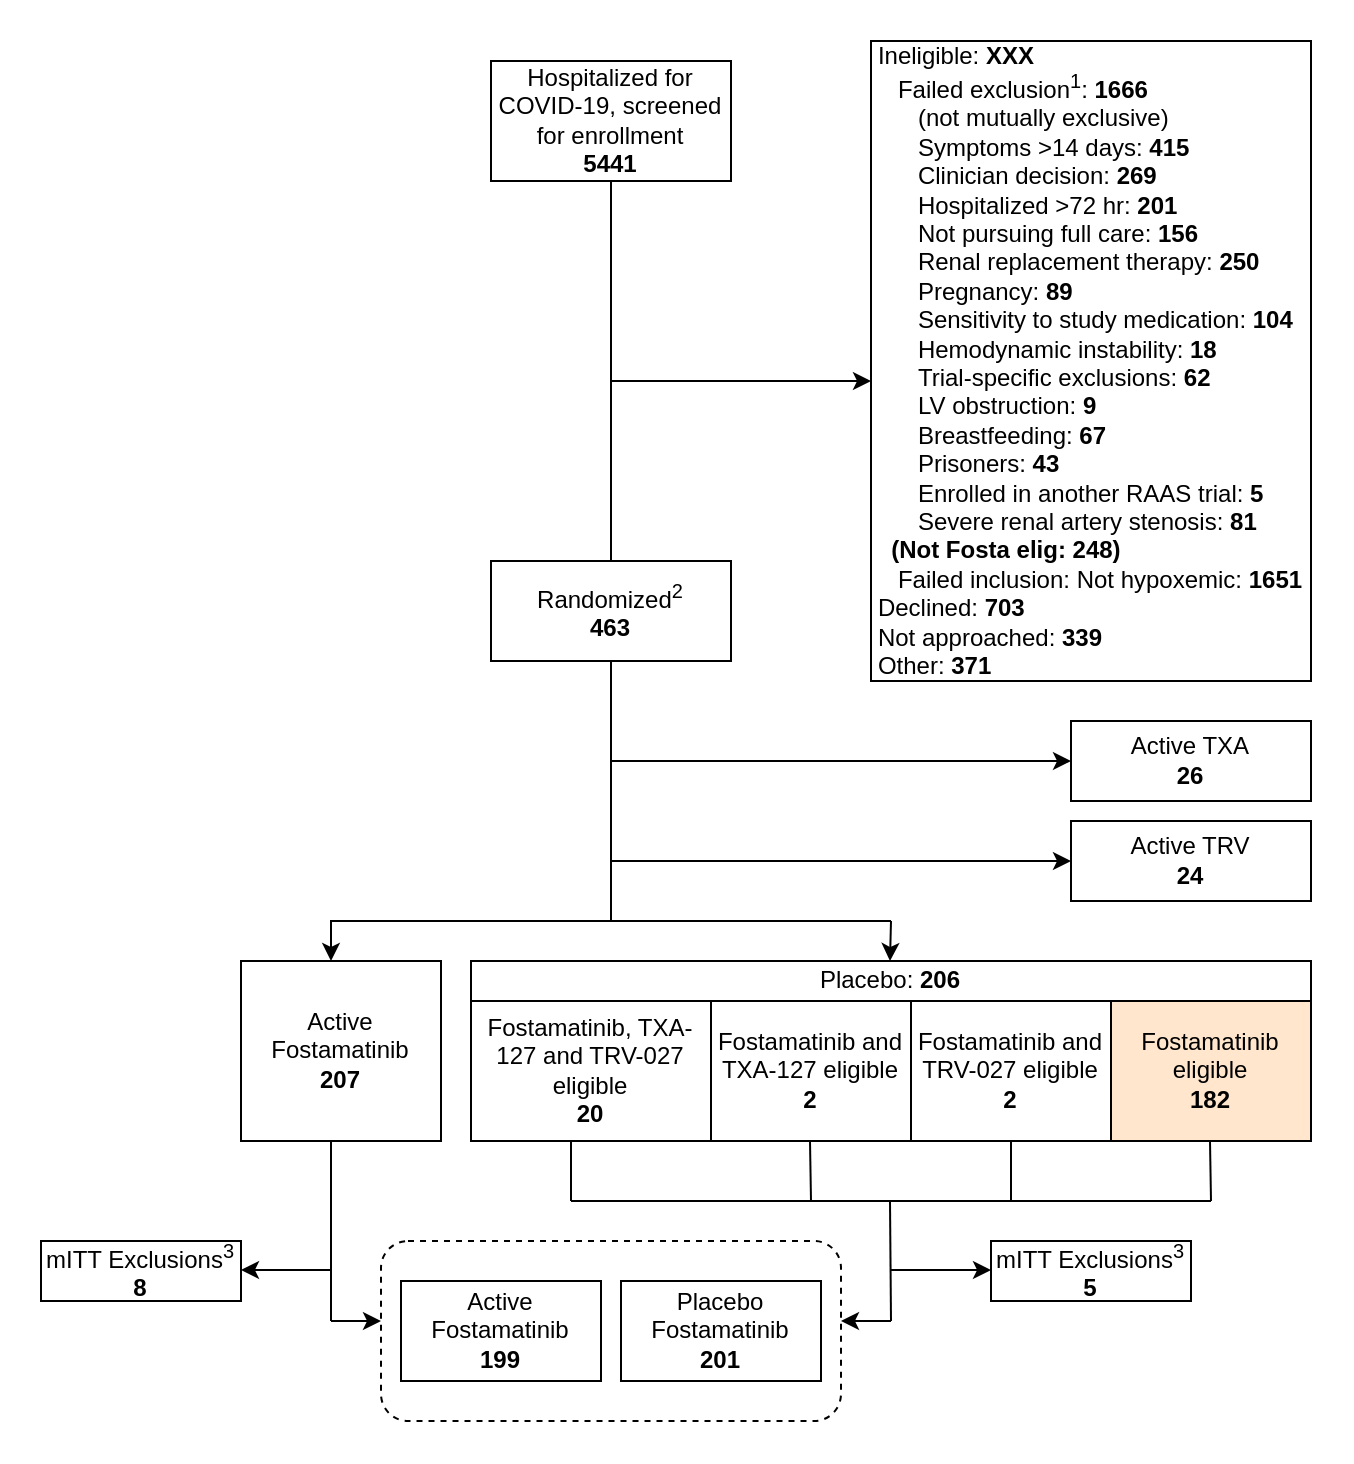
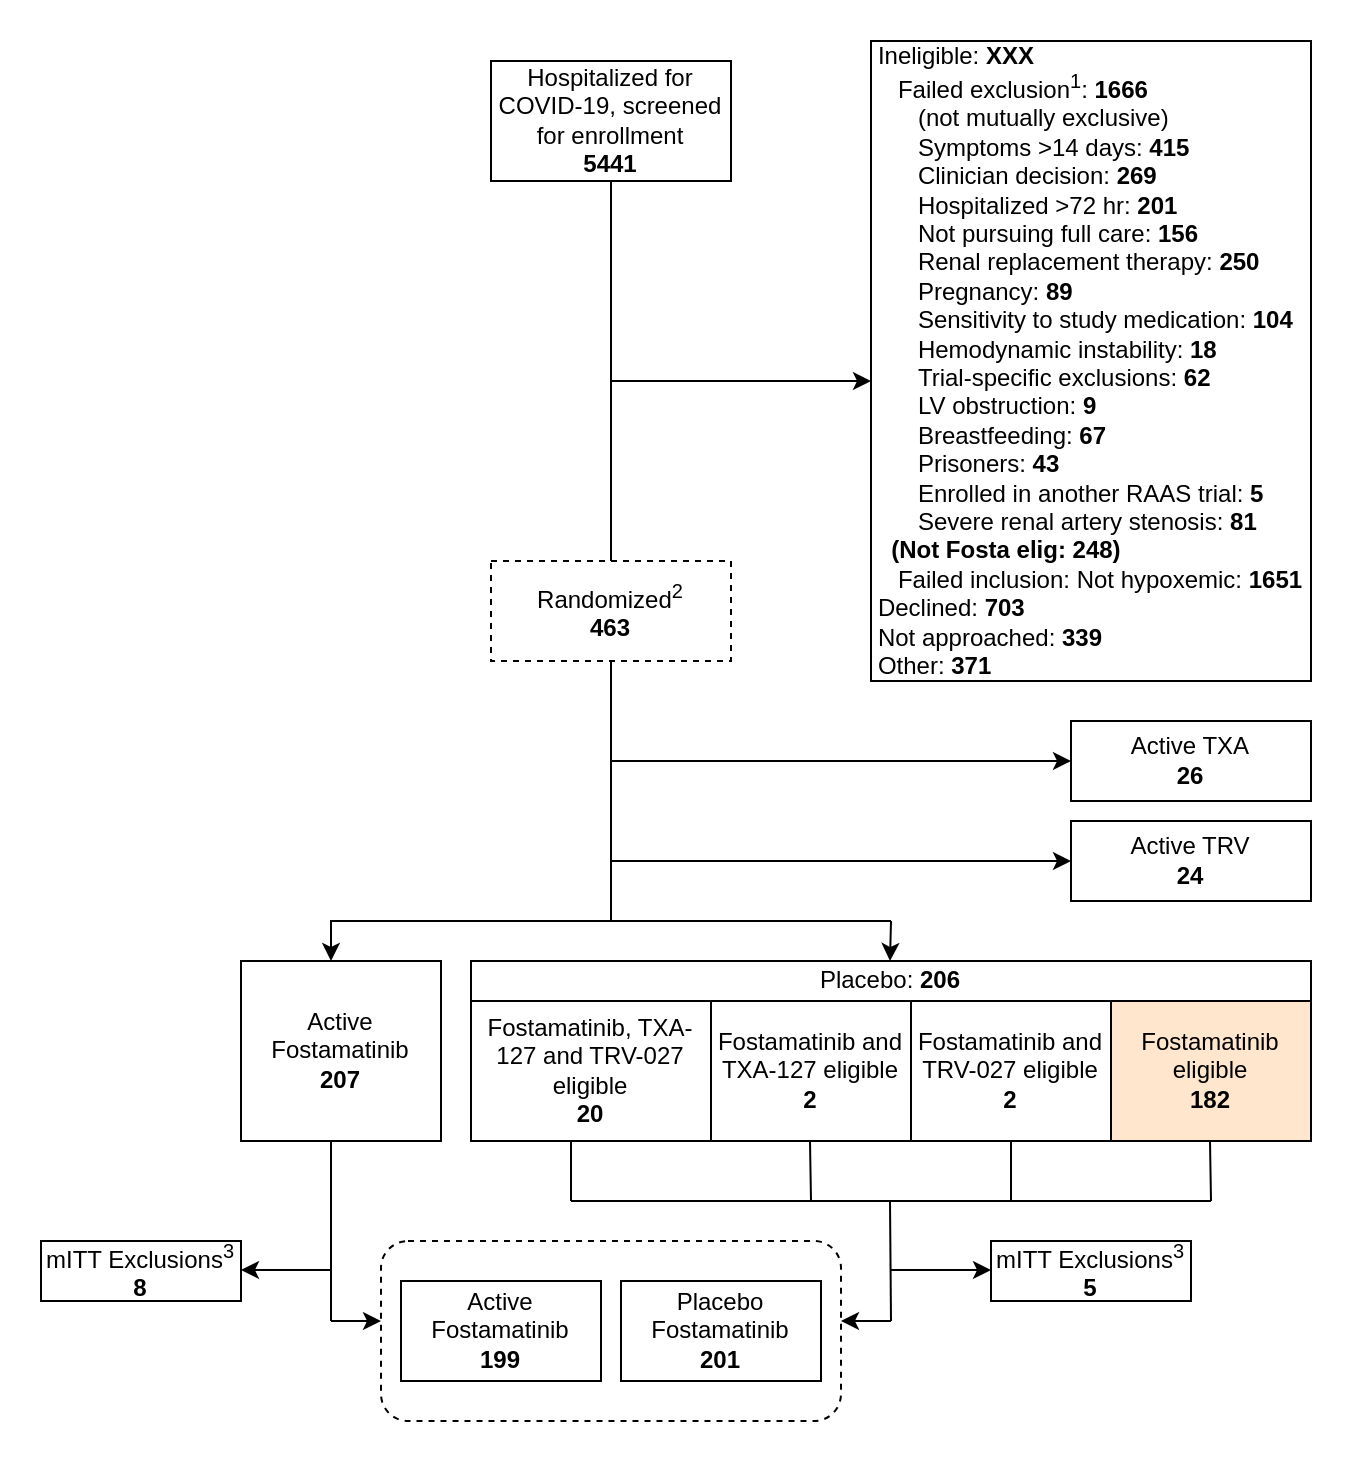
  <mxCell id="0" />
  <mxCell id="1" parent="0" />
  <mxCell id="2" value="" style="rounded=1;whiteSpace=wrap;html=1;dashed=1;" parent="1" vertex="1"><mxGeometry x="190" y="620" width="230" height="90" as="geometry" /></mxCell>
  <mxCell id="3" value="Hospitalized for COVID-19, screened for enrollment&lt;br&gt;&lt;b&gt;5441&lt;/b&gt;" style="rounded=0;whiteSpace=wrap;html=1;" parent="1" vertex="1"><mxGeometry x="245" y="30" width="120" height="60" as="geometry" /></mxCell>
  <mxCell id="4" value="" style="endArrow=none;html=1;rounded=0;exitX=0.5;exitY=1;exitDx=0;exitDy=0;endFill=0;entryX=0.5;entryY=0;entryDx=0;entryDy=0;" parent="1" source="3" target="6" edge="1"><mxGeometry width="50" height="50" relative="1" as="geometry"><mxPoint x="285" y="320" as="sourcePoint" /><mxPoint x="305" y="230" as="targetPoint" /></mxGeometry></mxCell>
  <mxCell id="5" value="&lt;div style=&quot;text-align: left;&quot;&gt;&lt;span style=&quot;background-color: initial;&quot;&gt;Ineligible: &lt;b&gt;XXX&lt;/b&gt;&lt;/span&gt;&lt;/div&gt;&lt;div style=&quot;text-align: left;&quot;&gt;&lt;span style=&quot;background-color: initial;&quot;&gt;&lt;b&gt;&amp;nbsp; &amp;nbsp;&lt;/b&gt;Failed exclusion&lt;sup&gt;1&lt;/sup&gt;: &lt;b&gt;1666&lt;/b&gt;&lt;/span&gt;&lt;/div&gt;&lt;div style=&quot;text-align: left;&quot;&gt;&lt;span style=&quot;background-color: initial;&quot;&gt;&lt;b&gt;&amp;nbsp; &amp;nbsp; &amp;nbsp; &lt;/b&gt;(not mutually exclusive)&lt;/span&gt;&lt;/div&gt;&lt;div style=&quot;text-align: left;&quot;&gt;&lt;span style=&quot;background-color: initial;&quot;&gt;&amp;nbsp; &amp;nbsp; &amp;nbsp; Symptoms &amp;gt;14 days: &lt;b&gt;415&lt;/b&gt;&lt;/span&gt;&lt;br&gt;&lt;/div&gt;&lt;div style=&quot;text-align: left;&quot;&gt;&amp;nbsp; &amp;nbsp; &amp;nbsp; Clinician decision: &lt;b&gt;269&lt;/b&gt;&lt;/div&gt;&lt;div style=&quot;text-align: left;&quot;&gt;&amp;nbsp; &amp;nbsp; &amp;nbsp; Hospitalized &amp;gt;72 hr: &lt;b&gt;201&lt;/b&gt;&lt;/div&gt;&lt;div style=&quot;text-align: left;&quot;&gt;&amp;nbsp; &amp;nbsp; &amp;nbsp; Not pursuing full care: &lt;b&gt;156&lt;br&gt;&lt;/b&gt;&lt;/div&gt;&lt;div style=&quot;text-align: left;&quot;&gt;&amp;nbsp; &amp;nbsp; &amp;nbsp; Renal replacement therapy: &lt;b&gt;250&lt;/b&gt;&lt;/div&gt;&lt;div style=&quot;text-align: left;&quot;&gt;&lt;span style=&quot;background-color: initial;&quot;&gt;&amp;nbsp; &amp;nbsp; &amp;nbsp; Pregnancy: &lt;b&gt;89&lt;/b&gt;&lt;/span&gt;&lt;/div&gt;&lt;div style=&quot;text-align: left;&quot;&gt;&lt;b style=&quot;background-color: initial;&quot;&gt;&amp;nbsp; &amp;nbsp; &amp;nbsp; &lt;/b&gt;&lt;span style=&quot;background-color: initial;&quot;&gt;Sensitivity to study medication: &lt;b&gt;104&lt;/b&gt;&lt;/span&gt;&lt;/div&gt;&lt;div style=&quot;text-align: left;&quot;&gt;&lt;span style=&quot;background-color: initial;&quot;&gt;&amp;nbsp; &amp;nbsp; &amp;nbsp; Hemodynamic instability: &lt;b&gt;18&lt;/b&gt;&lt;/span&gt;&lt;/div&gt;&lt;div style=&quot;text-align: left;&quot;&gt;&lt;b style=&quot;border-color: var(--border-color);&quot;&gt;&amp;nbsp; &amp;nbsp; &amp;nbsp;&amp;nbsp;&lt;/b&gt;Trial-specific exclusions: &lt;b&gt;62&lt;/b&gt;&lt;span style=&quot;background-color: initial;&quot;&gt;&lt;b&gt;&lt;br&gt;&lt;/b&gt;&lt;/span&gt;&lt;/div&gt;&lt;div style=&quot;text-align: left;&quot;&gt;&lt;span style=&quot;background-color: initial;&quot;&gt;&lt;b&gt;&amp;nbsp; &amp;nbsp; &amp;nbsp; &lt;/b&gt;LV obstruction: &lt;b&gt;9&lt;/b&gt;&lt;/span&gt;&lt;/div&gt;&lt;div style=&quot;text-align: left;&quot;&gt;&lt;span style=&quot;background-color: initial;&quot;&gt;&lt;b&gt;&amp;nbsp; &amp;nbsp; &amp;nbsp; &lt;/b&gt;Breastfeeding: &lt;b&gt;67&lt;/b&gt;&lt;/span&gt;&lt;/div&gt;&lt;div style=&quot;text-align: left;&quot;&gt;&lt;span style=&quot;background-color: initial;&quot;&gt;&amp;nbsp; &amp;nbsp; &amp;nbsp; Prisoners: &lt;b&gt;43&lt;/b&gt;&lt;/span&gt;&lt;/div&gt;&lt;div style=&quot;text-align: left;&quot;&gt;&lt;span style=&quot;background-color: initial;&quot;&gt;&amp;nbsp; &amp;nbsp; &amp;nbsp; Enrolled in another RAAS trial: &lt;b&gt;5&lt;/b&gt;&lt;/span&gt;&lt;/div&gt;&lt;div style=&quot;text-align: left;&quot;&gt;&lt;span style=&quot;background-color: initial;&quot;&gt;&amp;nbsp; &amp;nbsp; &amp;nbsp; Severe renal artery stenosis: &lt;b&gt;81&lt;/b&gt;&lt;/span&gt;&lt;/div&gt;&lt;div style=&quot;text-align: left;&quot;&gt;&lt;span style=&quot;background-color: initial;&quot;&gt;&lt;b&gt;&amp;nbsp; (Not Fosta elig: 248)&lt;/b&gt;&lt;/span&gt;&lt;/div&gt;&lt;div style=&quot;text-align: left;&quot;&gt;&amp;nbsp; &amp;nbsp;Failed inclusion: Not hypoxemic: &lt;b&gt;1651&lt;br&gt;&lt;/b&gt;&lt;/div&gt;&lt;div style=&quot;text-align: left;&quot;&gt;&lt;span style=&quot;border-color: var(--border-color);&quot;&gt;Declined: &lt;b&gt;703&lt;/b&gt;&lt;br&gt;&lt;/span&gt;&lt;/div&gt;&lt;div style=&quot;text-align: left;&quot;&gt;&lt;span style=&quot;background-color: initial;&quot;&gt;Not approached: &lt;b&gt;339&lt;/b&gt;&lt;/span&gt;&lt;/div&gt;&lt;div style=&quot;text-align: left;&quot;&gt;&lt;span style=&quot;background-color: initial;&quot;&gt;Other: &lt;b&gt;371&lt;/b&gt;&lt;/span&gt;&lt;br&gt;&lt;/div&gt;" style="rounded=0;whiteSpace=wrap;html=1;" parent="1" vertex="1"><mxGeometry x="435" y="20" width="220" height="320" as="geometry" /></mxCell>
- <mxCell id="6" value="Randomized&lt;sup style=&quot;&quot;&gt;&lt;font style=&quot;font-size: 10px;&quot;&gt;2&lt;/font&gt;&lt;/sup&gt;&lt;br&gt;&lt;b&gt;463&lt;/b&gt;" style="rounded=0;whiteSpace=wrap;html=1;" parent="1" vertex="1"><mxGeometry x="245" y="280" width="120" height="50" as="geometry" /></mxCell>
+ <mxCell id="6" value="Randomized&lt;sup style=&quot;&quot;&gt;&lt;font style=&quot;font-size: 10px;&quot;&gt;2&lt;/font&gt;&lt;/sup&gt;&lt;br&gt;&lt;b&gt;463&lt;/b&gt;" style="rounded=0;whiteSpace=wrap;html=1;dashed=1;" parent="1" vertex="1"><mxGeometry x="245" y="280" width="120" height="50" as="geometry" /></mxCell>
  <mxCell id="7" value="" style="endArrow=none;html=1;rounded=0;entryX=0.5;entryY=1;entryDx=0;entryDy=0;" parent="1" target="6" edge="1"><mxGeometry width="50" height="50" relative="1" as="geometry"><mxPoint x="305" y="460" as="sourcePoint" /><mxPoint x="335" y="310" as="targetPoint" /></mxGeometry></mxCell>
  <mxCell id="8" value="&lt;div style=&quot;&quot;&gt;&lt;span style=&quot;background-color: initial;&quot;&gt;Active Fostamatinib&lt;/span&gt;&lt;/div&gt;&lt;div style=&quot;&quot;&gt;&lt;b&gt;207&lt;/b&gt;&lt;/div&gt;" style="rounded=0;whiteSpace=wrap;html=1;align=center;" parent="1" vertex="1"><mxGeometry x="120" y="480" width="100" height="90" as="geometry" /></mxCell>
  <mxCell id="9" value="&lt;b&gt;&lt;br&gt;&lt;/b&gt;" style="rounded=0;whiteSpace=wrap;html=1;" parent="1" vertex="1"><mxGeometry x="305" y="480" width="200" height="70" as="geometry" /></mxCell>
  <mxCell id="10" value="Active TXA&lt;br&gt;&lt;b&gt;26&lt;/b&gt;" style="rounded=0;whiteSpace=wrap;html=1;" parent="1" vertex="1"><mxGeometry x="535" y="360" width="120" height="40" as="geometry" /></mxCell>
  <mxCell id="11" style="edgeStyle=orthogonalEdgeStyle;rounded=0;orthogonalLoop=1;jettySize=auto;html=1;exitX=0.5;exitY=1;exitDx=0;exitDy=0;endArrow=none;endFill=0;" parent="1" source="8" target="8" edge="1"><mxGeometry relative="1" as="geometry" /></mxCell>
  <mxCell id="12" value="&lt;font style=&quot;font-size: 12px;&quot;&gt;Placebo Fostamatinib&lt;br&gt;&lt;b&gt;201&lt;/b&gt;&lt;br&gt;&lt;/font&gt;" style="rounded=0;whiteSpace=wrap;html=1;" parent="1" vertex="1"><mxGeometry x="310" y="640" width="100" height="50" as="geometry" /></mxCell>
  <mxCell id="13" value="" style="endArrow=classic;html=1;rounded=0;" parent="1" edge="1"><mxGeometry width="50" height="50" relative="1" as="geometry"><mxPoint x="305" y="190" as="sourcePoint" /><mxPoint x="435" y="190" as="targetPoint" /><Array as="points"><mxPoint x="375" y="190" /><mxPoint x="415" y="190" /></Array></mxGeometry></mxCell>
  <mxCell id="14" value="" style="endArrow=classic;html=1;rounded=0;entryX=0;entryY=0.5;entryDx=0;entryDy=0;entryPerimeter=0;" parent="1" edge="1"><mxGeometry width="50" height="50" relative="1" as="geometry"><mxPoint x="305" y="380" as="sourcePoint" /><mxPoint x="535" y="380" as="targetPoint" /></mxGeometry></mxCell>
  <mxCell id="15" value="&lt;div style=&quot;&quot;&gt;&lt;span style=&quot;background-color: initial;&quot;&gt;Active Fostamatinib&lt;/span&gt;&lt;/div&gt;&lt;div style=&quot;&quot;&gt;&lt;b&gt;199&lt;/b&gt;&lt;/div&gt;" style="rounded=0;whiteSpace=wrap;html=1;align=center;" parent="1" vertex="1"><mxGeometry x="200" y="640" width="100" height="50" as="geometry" /></mxCell>
  <mxCell id="16" value="Fostamatinib, TXA-127 and TRV-027 eligible&lt;br style=&quot;border-color: var(--border-color);&quot;&gt;&lt;b&gt;20&lt;/b&gt;" style="rounded=0;whiteSpace=wrap;html=1;" parent="1" vertex="1"><mxGeometry x="235" y="500" width="120" height="70" as="geometry" /></mxCell>
  <mxCell id="17" value="Fostamatinib and TRV-027 eligible&lt;br&gt;&lt;b&gt;2&lt;/b&gt;" style="rounded=0;whiteSpace=wrap;html=1;" parent="1" vertex="1"><mxGeometry x="455" y="500" width="100" height="70" as="geometry" /></mxCell>
  <mxCell id="18" value="Fostamatinib and TXA-127 eligible&lt;br&gt;&lt;b&gt;2&lt;/b&gt;" style="rounded=0;whiteSpace=wrap;html=1;" parent="1" vertex="1"><mxGeometry x="355" y="500" width="100" height="70" as="geometry" /></mxCell>
  <mxCell id="19" value="" style="endArrow=none;html=1;rounded=0;exitX=0.5;exitY=1;exitDx=0;exitDy=0;" parent="1" source="18" edge="1"><mxGeometry width="50" height="50" relative="1" as="geometry"><mxPoint x="305" y="540" as="sourcePoint" /><mxPoint x="385" y="570" as="targetPoint" /></mxGeometry></mxCell>
  <mxCell id="20" value="Placebo: &lt;b&gt;206&lt;/b&gt;" style="rounded=0;whiteSpace=wrap;html=1;" parent="1" vertex="1"><mxGeometry x="235" y="480" width="420" height="20" as="geometry" /></mxCell>
  <mxCell id="21" value="&lt;font style=&quot;font-size: 12px;&quot;&gt;mITT Exclusions&lt;sup&gt;3&lt;/sup&gt;&lt;br&gt;&lt;b&gt;8&lt;/b&gt;&lt;br&gt;&lt;/font&gt;" style="rounded=0;whiteSpace=wrap;html=1;fontSize=10;" parent="1" vertex="1"><mxGeometry x="20" y="620" width="100" height="30" as="geometry" /></mxCell>
  <mxCell id="22" value="&lt;font style=&quot;font-size: 12px;&quot;&gt;mITT Exclusions&lt;sup style=&quot;border-color: var(--border-color);&quot;&gt;3&lt;/sup&gt;&lt;br&gt;&lt;b&gt;5&lt;/b&gt;&lt;br&gt;&lt;/font&gt;" style="rounded=0;whiteSpace=wrap;html=1;fontSize=10;" parent="1" vertex="1"><mxGeometry x="495" y="620" width="100" height="30" as="geometry" /></mxCell>
  <mxCell id="23" value="Active TRV&lt;br&gt;&lt;b&gt;24&lt;/b&gt;" style="rounded=0;whiteSpace=wrap;html=1;" parent="1" vertex="1"><mxGeometry x="535" y="410" width="120" height="40" as="geometry" /></mxCell>
  <mxCell id="24" value="" style="endArrow=classic;html=1;rounded=0;entryX=0;entryY=0.5;entryDx=0;entryDy=0;entryPerimeter=0;" parent="1" edge="1"><mxGeometry width="50" height="50" relative="1" as="geometry"><mxPoint x="305" y="430" as="sourcePoint" /><mxPoint x="535" y="430" as="targetPoint" /></mxGeometry></mxCell>
  <mxCell id="25" value="Fostamatinib eligible&lt;br&gt;&lt;b&gt;182&lt;/b&gt;" style="rounded=0;whiteSpace=wrap;html=1;fillColor=#ffe6cc;" parent="1" vertex="1"><mxGeometry x="555" y="500" width="100" height="70" as="geometry" /></mxCell>
  <mxCell id="26" value="" style="endArrow=classic;html=1;rounded=0;" parent="1" edge="1"><mxGeometry width="50" height="50" relative="1" as="geometry"><mxPoint x="445" y="634.5" as="sourcePoint" /><mxPoint x="495" y="634.5" as="targetPoint" /></mxGeometry></mxCell>
  <mxCell id="27" value="" style="endArrow=none;html=1;rounded=0;" parent="1" edge="1"><mxGeometry width="50" height="50" relative="1" as="geometry"><mxPoint x="165" y="460" as="sourcePoint" /><mxPoint x="445" y="460" as="targetPoint" /></mxGeometry></mxCell>
  <mxCell id="28" value="" style="endArrow=classic;html=1;rounded=0;" parent="1" edge="1"><mxGeometry width="50" height="50" relative="1" as="geometry"><mxPoint x="445" y="460" as="sourcePoint" /><mxPoint x="444.5" y="480" as="targetPoint" /></mxGeometry></mxCell>
  <mxCell id="29" value="" style="endArrow=classic;html=1;rounded=0;" parent="1" edge="1"><mxGeometry width="50" height="50" relative="1" as="geometry"><mxPoint x="165" y="459.5" as="sourcePoint" /><mxPoint x="165" y="480" as="targetPoint" /></mxGeometry></mxCell>
  <mxCell id="30" value="" style="endArrow=none;html=1;rounded=0;entryX=0.5;entryY=1;entryDx=0;entryDy=0;" parent="1" edge="1"><mxGeometry width="50" height="50" relative="1" as="geometry"><mxPoint x="285" y="600" as="sourcePoint" /><mxPoint x="285" y="570" as="targetPoint" /></mxGeometry></mxCell>
  <mxCell id="31" value="" style="endArrow=none;html=1;rounded=0;entryX=0.5;entryY=1;entryDx=0;entryDy=0;" parent="1" edge="1"><mxGeometry width="50" height="50" relative="1" as="geometry"><mxPoint x="405" y="600" as="sourcePoint" /><mxPoint x="404.5" y="570" as="targetPoint" /></mxGeometry></mxCell>
  <mxCell id="32" value="" style="endArrow=none;html=1;rounded=0;entryX=0.5;entryY=1;entryDx=0;entryDy=0;" parent="1" edge="1"><mxGeometry width="50" height="50" relative="1" as="geometry"><mxPoint x="505" y="600" as="sourcePoint" /><mxPoint x="505" y="570" as="targetPoint" /></mxGeometry></mxCell>
  <mxCell id="33" value="" style="endArrow=none;html=1;rounded=0;entryX=0.5;entryY=1;entryDx=0;entryDy=0;" parent="1" edge="1"><mxGeometry width="50" height="50" relative="1" as="geometry"><mxPoint x="605" y="600" as="sourcePoint" /><mxPoint x="604.5" y="570" as="targetPoint" /></mxGeometry></mxCell>
  <mxCell id="34" value="" style="endArrow=none;html=1;rounded=0;" parent="1" edge="1"><mxGeometry width="50" height="50" relative="1" as="geometry"><mxPoint x="285" y="600" as="sourcePoint" /><mxPoint x="605" y="600" as="targetPoint" /></mxGeometry></mxCell>
  <mxCell id="35" value="" style="endArrow=none;html=1;rounded=0;entryX=0.5;entryY=1;entryDx=0;entryDy=0;" parent="1" edge="1"><mxGeometry width="50" height="50" relative="1" as="geometry"><mxPoint x="165" y="660" as="sourcePoint" /><mxPoint x="165" y="570" as="targetPoint" /></mxGeometry></mxCell>
  <mxCell id="36" value="" style="endArrow=none;html=1;rounded=0;entryX=0.5;entryY=1;entryDx=0;entryDy=0;" parent="1" edge="1"><mxGeometry width="50" height="50" relative="1" as="geometry"><mxPoint x="445" y="660" as="sourcePoint" /><mxPoint x="444.5" y="600" as="targetPoint" /></mxGeometry></mxCell>
  <mxCell id="37" value="" style="endArrow=classic;html=1;rounded=0;" parent="1" edge="1"><mxGeometry width="50" height="50" relative="1" as="geometry"><mxPoint x="165" y="634.5" as="sourcePoint" /><mxPoint x="120" y="634.5" as="targetPoint" /></mxGeometry></mxCell>
  <mxCell id="38" value="" style="endArrow=classic;html=1;rounded=0;" parent="1" edge="1"><mxGeometry width="50" height="50" relative="1" as="geometry"><mxPoint x="165" y="660" as="sourcePoint" /><mxPoint x="190" y="660" as="targetPoint" /></mxGeometry></mxCell>
  <mxCell id="39" value="" style="endArrow=classic;html=1;rounded=0;" parent="1" edge="1"><mxGeometry width="50" height="50" relative="1" as="geometry"><mxPoint x="445" y="660" as="sourcePoint" /><mxPoint x="420" y="660" as="targetPoint" /></mxGeometry></mxCell>
